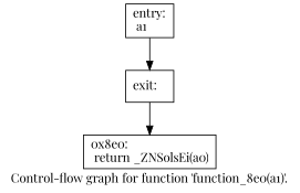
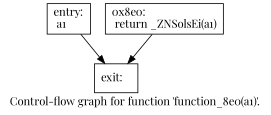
  digraph {
    fontname="Playfair Display"
    label="Control-flow graph for function 'function_8e0(a1)'."
    node [fontname="Playfair Display" shape=record]
    edge [fontname="Playfair Display"]
    n1 [label="{entry:\l  a1\l}"]
    n2 [label="{exit:\l}"]
-   n3 [label="{0x8e0:\l  return _ZNSolsEi(a0)\l}"]
+   n3 [label="{0x8e0:\l  return _ZNSolsEi(a1)\l}"]
    n1 -> n2
-   n2 -> n3
+   n3 -> n2
  }
